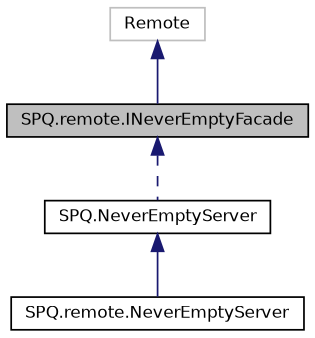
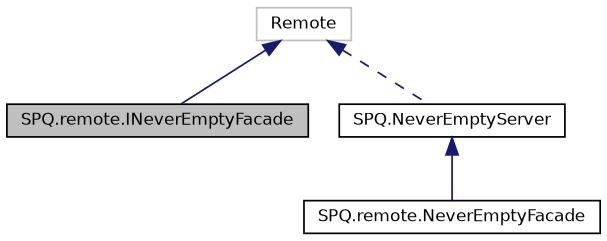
  digraph {
    node [color=black fillcolor=white fontname=Helvetica fontsize=10 shape=record style=filled]
    edge [color=midnightblue dir=back fontname=Helvetica fontsize=10 labelfontname=Helvetica labelfontsize=10 style=solid]
    n1 [fillcolor=grey75 fontcolor=black height=0.2 label="SPQ.remote.INeverEmptyFacade" width=0.4]
    n2 [height=0.2 label="SPQ.NeverEmptyServer" width=0.4]
-   n3 [height=0.2 label="SPQ.remote.NeverEmptyServer" width=0.4]
+   n3 [height=0.2 label="SPQ.remote.NeverEmptyFacade" width=0.4]
    n4 [color=grey75 height=0.2 label=Remote width=0.4]
-   n1 -> n2 [style=dashed]
+   n4 -> n2 [style=dashed]
    n2 -> n3
    n4 -> n1
  }
